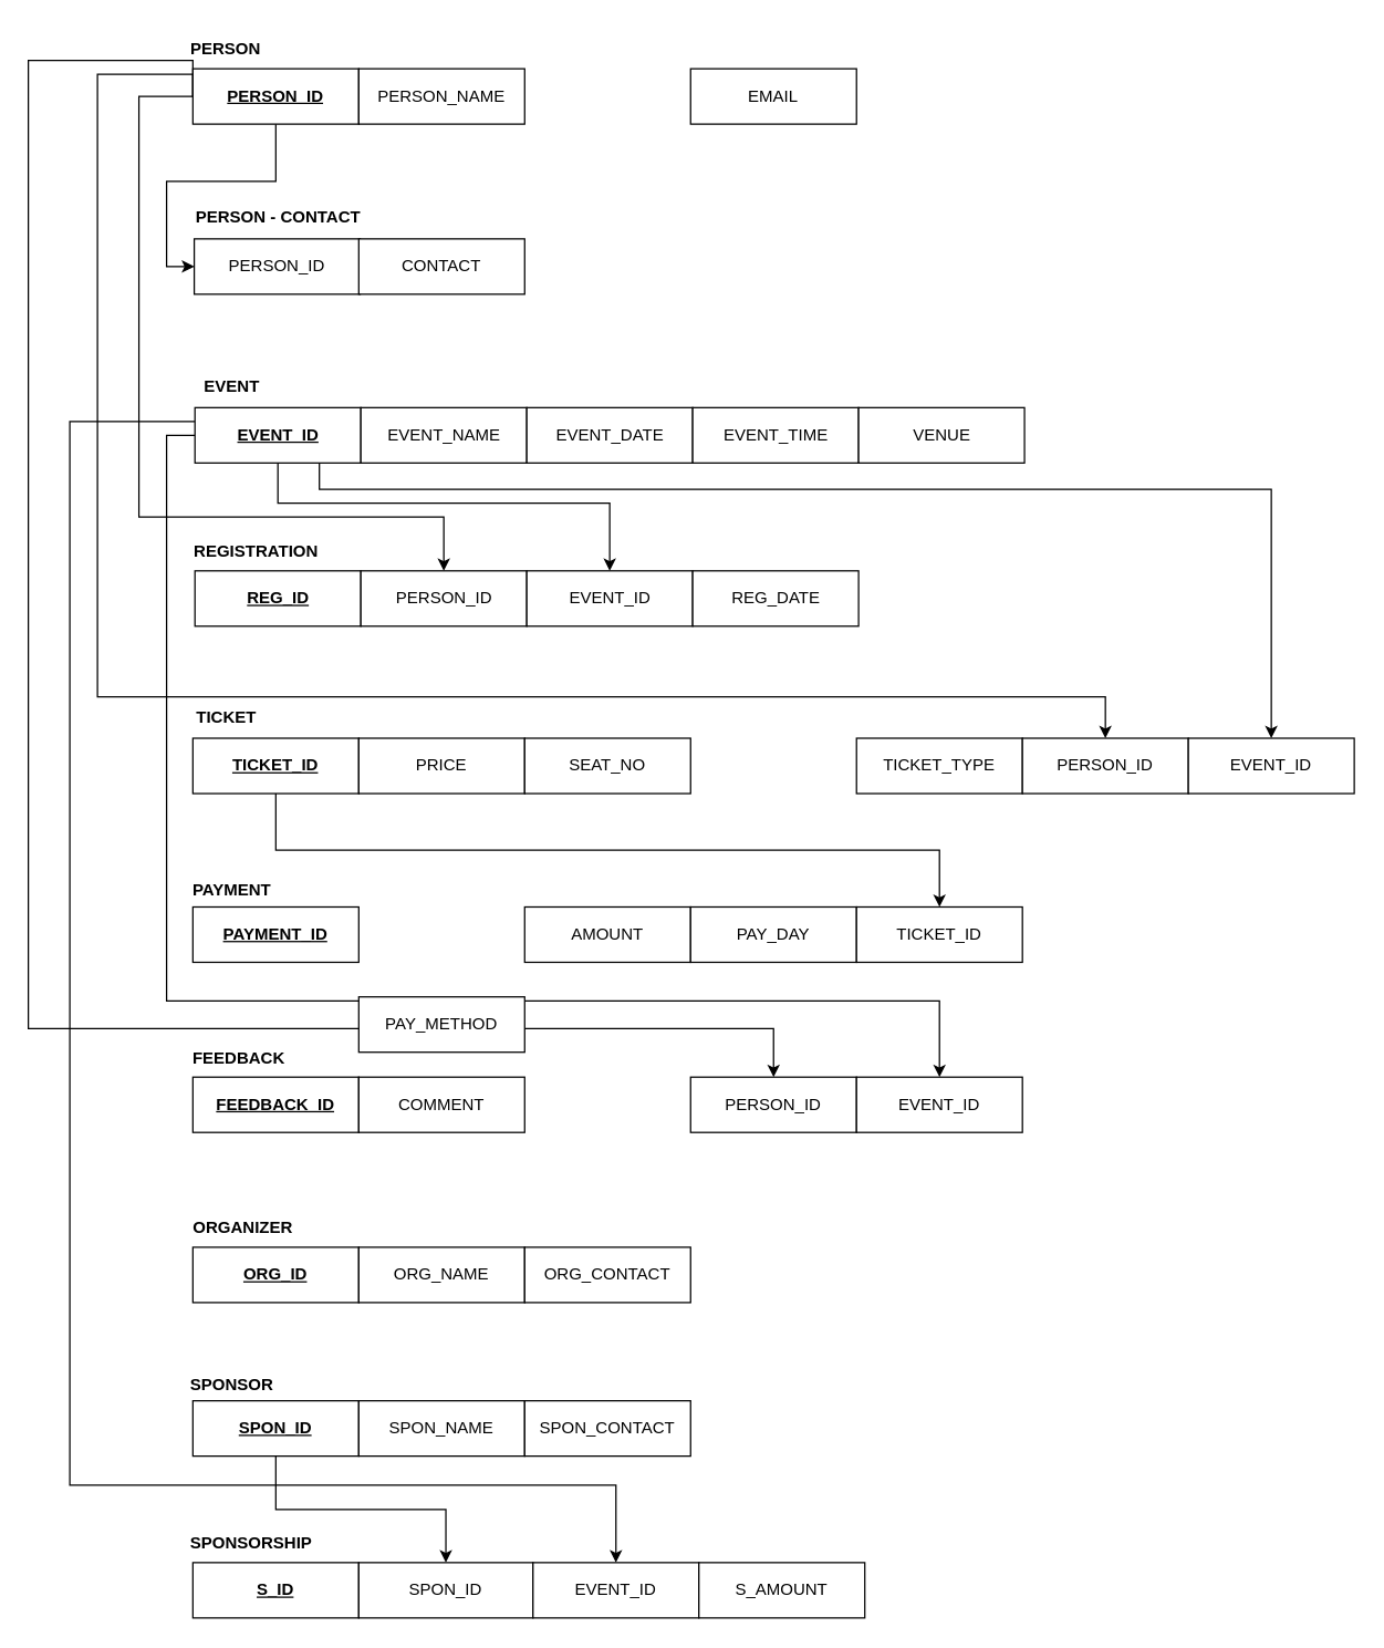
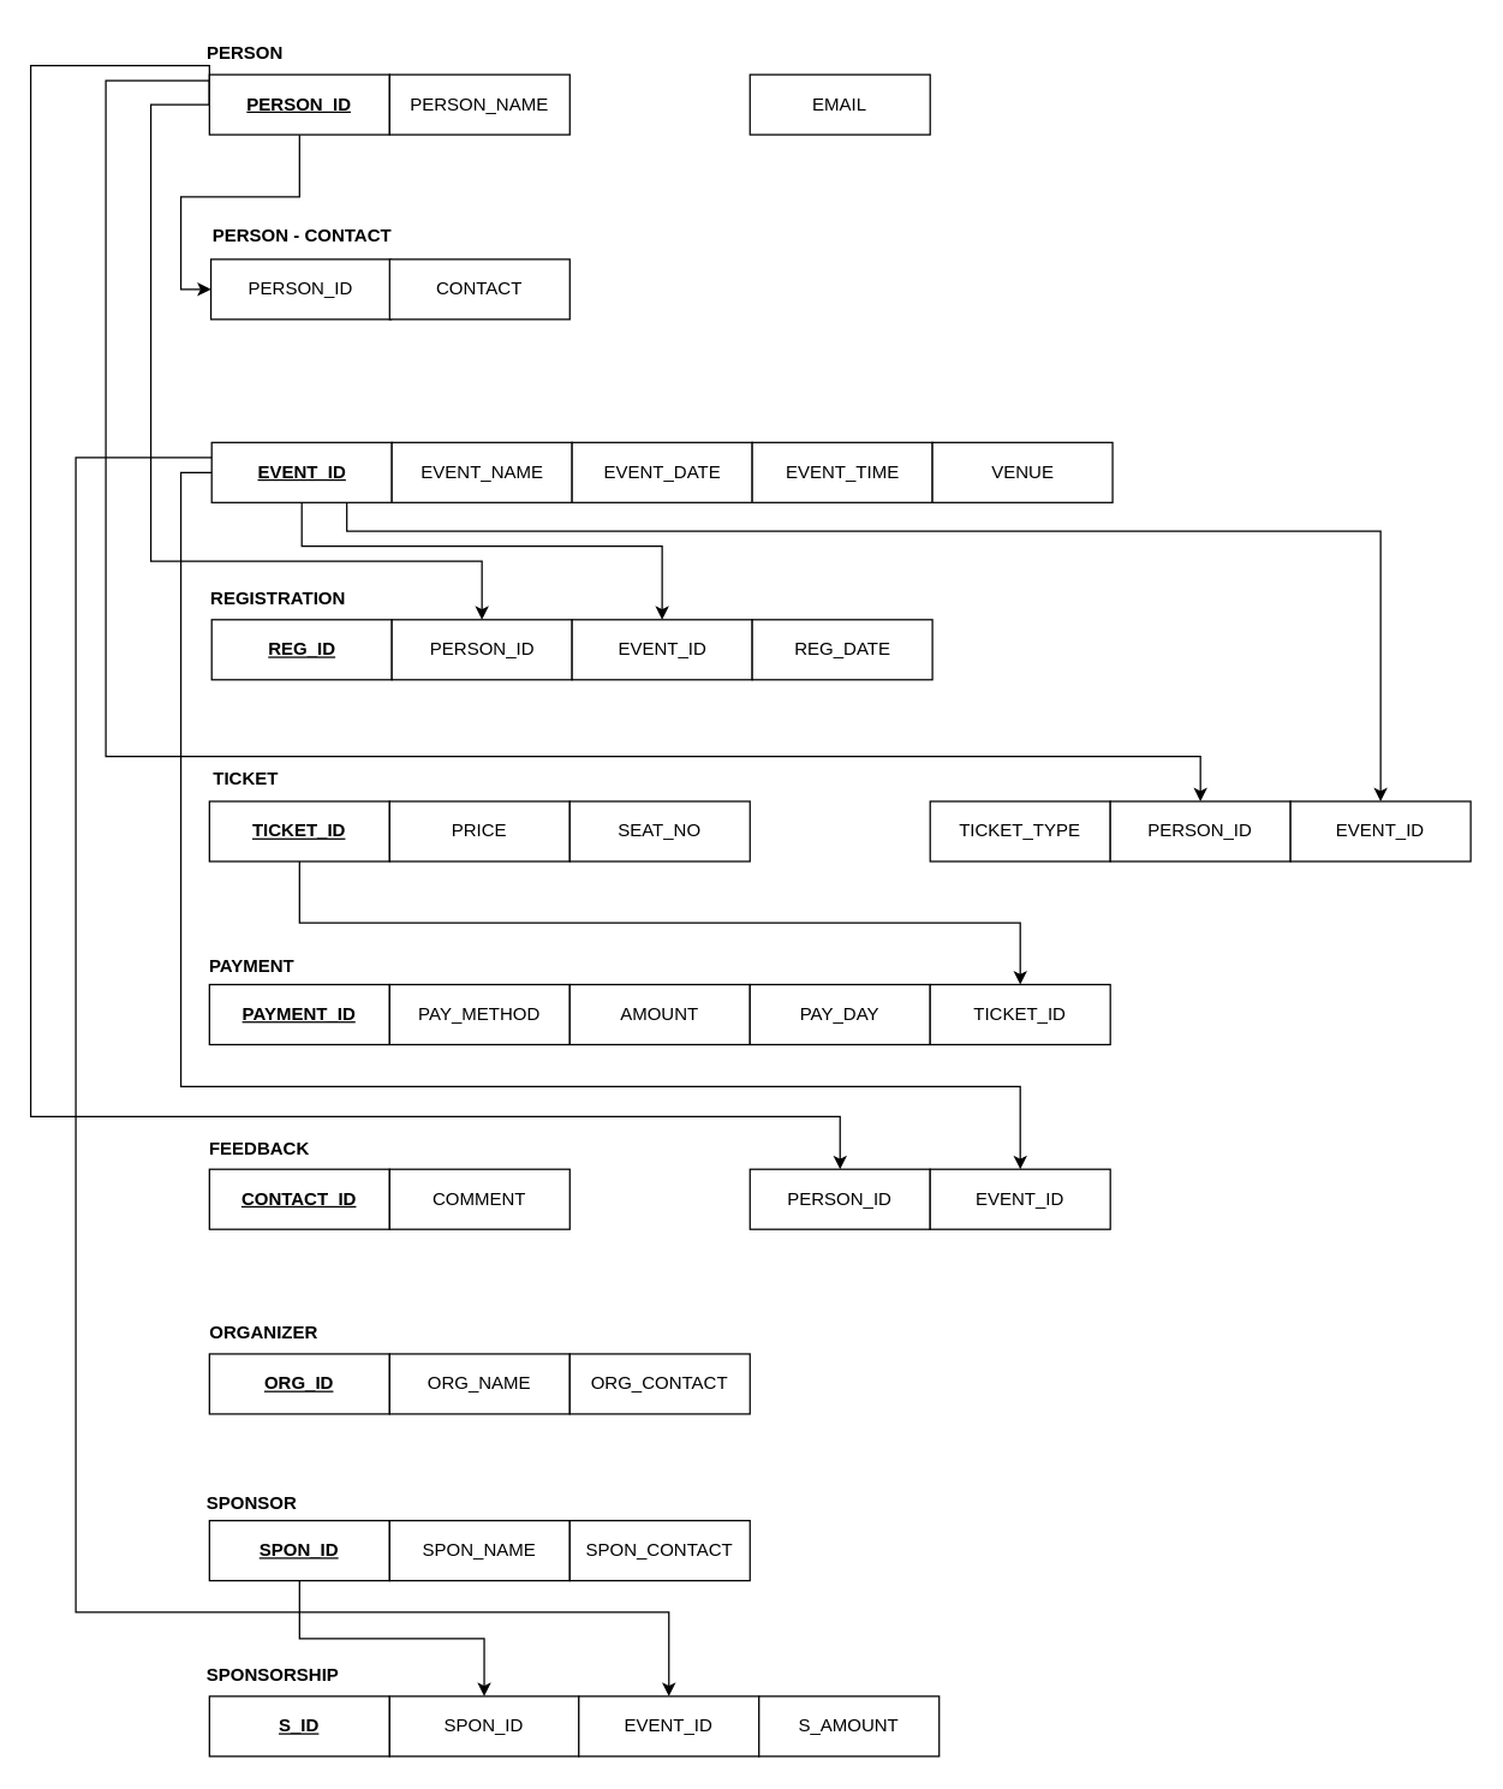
  <mxCell id="0" />
  <mxCell id="1" parent="0" />
  <mxCell id="2" style="edgeStyle=orthogonalEdgeStyle;rounded=0;orthogonalLoop=1;jettySize=auto;html=1;exitX=0.5;exitY=1;exitDx=0;exitDy=0;entryX=0;entryY=0.5;entryDx=0;entryDy=0;" edge="1" parent="1" source="6" target="53"><mxGeometry relative="1" as="geometry" /></mxCell>
  <mxCell id="3" style="edgeStyle=orthogonalEdgeStyle;rounded=0;orthogonalLoop=1;jettySize=auto;html=1;exitX=0;exitY=0.5;exitDx=0;exitDy=0;entryX=0.5;entryY=0;entryDx=0;entryDy=0;" edge="1" parent="1" source="6" target="49"><mxGeometry relative="1" as="geometry"><Array as="points"><mxPoint x="100" y="69" /><mxPoint x="100" y="373" /><mxPoint x="321" y="373" /></Array></mxGeometry></mxCell>
  <mxCell id="4" style="edgeStyle=orthogonalEdgeStyle;rounded=0;orthogonalLoop=1;jettySize=auto;html=1;exitX=0;exitY=0.5;exitDx=0;exitDy=0;" edge="1" parent="1" source="6" target="30"><mxGeometry relative="1" as="geometry"><Array as="points"><mxPoint x="139" y="53" /><mxPoint x="70" y="53" /><mxPoint x="70" y="503" /><mxPoint x="799" y="503" /></Array></mxGeometry></mxCell>
  <mxCell id="5" style="edgeStyle=orthogonalEdgeStyle;rounded=0;orthogonalLoop=1;jettySize=auto;html=1;exitX=0;exitY=0.5;exitDx=0;exitDy=0;" edge="1" parent="1" source="6" target="39"><mxGeometry relative="1" as="geometry"><Array as="points"><mxPoint x="139" y="43" /><mxPoint x="20" y="43" /><mxPoint x="20" y="743" /><mxPoint x="559" y="743" /></Array></mxGeometry></mxCell>
  <mxCell id="6" value="PERSON_ID" style="rounded=0;whiteSpace=wrap;html=1;fontStyle=5" vertex="1" parent="1"><mxGeometry x="139" y="49" width="120" height="40" as="geometry" /></mxCell>
  <mxCell id="7" value="PERSON_NAME" style="rounded=0;whiteSpace=wrap;html=1;" vertex="1" parent="1"><mxGeometry x="259" y="49" width="120" height="40" as="geometry" /></mxCell>
  <mxCell id="8" value="EMAIL" style="rounded=0;whiteSpace=wrap;html=1;" vertex="1" parent="1"><mxGeometry x="499" y="49" width="120" height="40" as="geometry" /></mxCell>
  <mxCell id="9" style="edgeStyle=orthogonalEdgeStyle;rounded=0;orthogonalLoop=1;jettySize=auto;html=1;exitX=0.5;exitY=1;exitDx=0;exitDy=0;entryX=0.5;entryY=0;entryDx=0;entryDy=0;" edge="1" parent="1" source="13" target="50"><mxGeometry relative="1" as="geometry"><Array as="points"><mxPoint x="201" y="363" /><mxPoint x="441" y="363" /></Array></mxGeometry></mxCell>
  <mxCell id="10" style="edgeStyle=orthogonalEdgeStyle;rounded=0;orthogonalLoop=1;jettySize=auto;html=1;exitX=0.75;exitY=1;exitDx=0;exitDy=0;" edge="1" parent="1" source="13" target="31"><mxGeometry relative="1" as="geometry"><Array as="points"><mxPoint x="231" y="353" /><mxPoint x="919" y="353" /></Array></mxGeometry></mxCell>
  <mxCell id="11" style="edgeStyle=orthogonalEdgeStyle;rounded=0;orthogonalLoop=1;jettySize=auto;html=1;exitX=0;exitY=0.5;exitDx=0;exitDy=0;entryX=0.5;entryY=0;entryDx=0;entryDy=0;" edge="1" parent="1" source="13" target="40"><mxGeometry relative="1" as="geometry"><Array as="points"><mxPoint x="120" y="314" /><mxPoint x="120" y="723" /><mxPoint x="679" y="723" /></Array></mxGeometry></mxCell>
  <mxCell id="12" style="edgeStyle=orthogonalEdgeStyle;rounded=0;orthogonalLoop=1;jettySize=auto;html=1;exitX=0;exitY=0.25;exitDx=0;exitDy=0;entryX=0.5;entryY=0;entryDx=0;entryDy=0;" edge="1" parent="1" source="13" target="58"><mxGeometry relative="1" as="geometry"><Array as="points"><mxPoint x="50" y="304" /><mxPoint x="50" y="1073" /><mxPoint x="445" y="1073" /></Array></mxGeometry></mxCell>
  <mxCell id="13" value="EVENT_ID" style="rounded=0;whiteSpace=wrap;html=1;fontStyle=5" vertex="1" parent="1"><mxGeometry x="140.5" y="294" width="120" height="40" as="geometry" /></mxCell>
  <mxCell id="14" value="EVENT_NAME" style="rounded=0;whiteSpace=wrap;html=1;" vertex="1" parent="1"><mxGeometry x="260.5" y="294" width="120" height="40" as="geometry" /></mxCell>
  <mxCell id="15" value="EVENT_DATE" style="rounded=0;whiteSpace=wrap;html=1;" vertex="1" parent="1"><mxGeometry x="380.5" y="294" width="120" height="40" as="geometry" /></mxCell>
  <mxCell id="16" value="EVENT_TIME" style="rounded=0;whiteSpace=wrap;html=1;" vertex="1" parent="1"><mxGeometry x="500.5" y="294" width="120" height="40" as="geometry" /></mxCell>
  <mxCell id="17" value="VENUE" style="rounded=0;whiteSpace=wrap;html=1;" vertex="1" parent="1"><mxGeometry x="620.5" y="294" width="120" height="40" as="geometry" /></mxCell>
  <mxCell id="18" value="ORG_ID" style="rounded=0;whiteSpace=wrap;html=1;fontStyle=5" vertex="1" parent="1"><mxGeometry x="139" y="901" width="120" height="40" as="geometry" /></mxCell>
  <mxCell id="19" value="ORG_NAME" style="rounded=0;whiteSpace=wrap;html=1;" vertex="1" parent="1"><mxGeometry x="259" y="901" width="120" height="40" as="geometry" /></mxCell>
  <mxCell id="20" value="ORG_CONTACT" style="rounded=0;whiteSpace=wrap;html=1;" vertex="1" parent="1"><mxGeometry x="379" y="901" width="120" height="40" as="geometry" /></mxCell>
  <mxCell id="21" style="edgeStyle=orthogonalEdgeStyle;rounded=0;orthogonalLoop=1;jettySize=auto;html=1;exitX=0.5;exitY=1;exitDx=0;exitDy=0;entryX=0.5;entryY=0;entryDx=0;entryDy=0;" edge="1" parent="1" source="22" target="57"><mxGeometry relative="1" as="geometry" /></mxCell>
  <mxCell id="22" value="SPON_ID" style="rounded=0;whiteSpace=wrap;html=1;fontStyle=5" vertex="1" parent="1"><mxGeometry x="139" y="1012" width="120" height="40" as="geometry" /></mxCell>
  <mxCell id="23" value="SPON_NAME" style="rounded=0;whiteSpace=wrap;html=1;" vertex="1" parent="1"><mxGeometry x="259" y="1012" width="120" height="40" as="geometry" /></mxCell>
  <mxCell id="24" value="SPON_CONTACT" style="rounded=0;whiteSpace=wrap;html=1;" vertex="1" parent="1"><mxGeometry x="379" y="1012" width="120" height="40" as="geometry" /></mxCell>
  <mxCell id="25" style="edgeStyle=orthogonalEdgeStyle;rounded=0;orthogonalLoop=1;jettySize=auto;html=1;exitX=0.5;exitY=1;exitDx=0;exitDy=0;" edge="1" parent="1" source="26" target="36"><mxGeometry relative="1" as="geometry" /></mxCell>
  <mxCell id="26" value="TICKET_ID" style="rounded=0;whiteSpace=wrap;html=1;fontStyle=5" vertex="1" parent="1"><mxGeometry x="139" y="533" width="120" height="40" as="geometry" /></mxCell>
  <mxCell id="27" value="PRICE" style="rounded=0;whiteSpace=wrap;html=1;" vertex="1" parent="1"><mxGeometry x="259" y="533" width="120" height="40" as="geometry" /></mxCell>
  <mxCell id="28" value="SEAT_NO" style="rounded=0;whiteSpace=wrap;html=1;" vertex="1" parent="1"><mxGeometry x="379" y="533" width="120" height="40" as="geometry" /></mxCell>
  <mxCell id="29" value="TICKET_TYPE" style="rounded=0;whiteSpace=wrap;html=1;" vertex="1" parent="1"><mxGeometry x="619" y="533" width="120" height="40" as="geometry" /></mxCell>
  <mxCell id="30" value="PERSON_ID" style="rounded=0;whiteSpace=wrap;html=1;" vertex="1" parent="1"><mxGeometry x="739" y="533" width="120" height="40" as="geometry" /></mxCell>
  <mxCell id="31" value="EVENT_ID" style="rounded=0;whiteSpace=wrap;html=1;" vertex="1" parent="1"><mxGeometry x="859" y="533" width="120" height="40" as="geometry" /></mxCell>
  <mxCell id="32" value="PAYMENT_ID" style="rounded=0;whiteSpace=wrap;html=1;fontStyle=5" vertex="1" parent="1"><mxGeometry x="139" y="655" width="120" height="40" as="geometry" /></mxCell>
- <mxCell id="33" value="PAY_METHOD" style="rounded=0;whiteSpace=wrap;html=1;" vertex="1" parent="1"><mxGeometry x="259" y="720" width="120" height="40" as="geometry" /></mxCell>
+ <mxCell id="33" value="PAY_METHOD" style="rounded=0;whiteSpace=wrap;html=1;" vertex="1" parent="1"><mxGeometry x="259" y="655" width="120" height="40" as="geometry" /></mxCell>
  <mxCell id="34" value="AMOUNT" style="rounded=0;whiteSpace=wrap;html=1;" vertex="1" parent="1"><mxGeometry x="379" y="655" width="120" height="40" as="geometry" /></mxCell>
  <mxCell id="35" value="PAY_DAY" style="rounded=0;whiteSpace=wrap;html=1;" vertex="1" parent="1"><mxGeometry x="499" y="655" width="120" height="40" as="geometry" /></mxCell>
  <mxCell id="36" value="TICKET_ID" style="rounded=0;whiteSpace=wrap;html=1;" vertex="1" parent="1"><mxGeometry x="619" y="655" width="120" height="40" as="geometry" /></mxCell>
- <mxCell id="37" value="FEEDBACK_ID" style="rounded=0;whiteSpace=wrap;html=1;fontStyle=5" vertex="1" parent="1"><mxGeometry x="139" y="778" width="120" height="40" as="geometry" /></mxCell>
+ <mxCell id="37" value="CONTACT_ID" style="rounded=0;whiteSpace=wrap;html=1;fontStyle=5" vertex="1" parent="1"><mxGeometry x="139" y="778" width="120" height="40" as="geometry" /></mxCell>
  <mxCell id="38" value="COMMENT" style="rounded=0;whiteSpace=wrap;html=1;" vertex="1" parent="1"><mxGeometry x="259" y="778" width="120" height="40" as="geometry" /></mxCell>
  <mxCell id="39" value="PERSON_ID" style="rounded=0;whiteSpace=wrap;html=1;" vertex="1" parent="1"><mxGeometry x="499" y="778" width="120" height="40" as="geometry" /></mxCell>
  <mxCell id="40" value="EVENT_ID" style="rounded=0;whiteSpace=wrap;html=1;" vertex="1" parent="1"><mxGeometry x="619" y="778" width="120" height="40" as="geometry" /></mxCell>
  <mxCell id="41" value="PERSON" style="text;html=1;align=center;verticalAlign=middle;whiteSpace=wrap;rounded=0;fontStyle=1" vertex="1" parent="1"><mxGeometry x="133" y="20" width="60" height="30" as="geometry" /></mxCell>
  <mxCell id="42" value="TICKET" style="text;html=1;align=center;verticalAlign=middle;whiteSpace=wrap;rounded=0;fontStyle=1" vertex="1" parent="1"><mxGeometry x="87.5" y="503" width="151" height="30" as="geometry" /></mxCell>
  <mxCell id="43" value="PAYMENT" style="text;html=1;align=center;verticalAlign=middle;whiteSpace=wrap;rounded=0;fontStyle=1" vertex="1" parent="1"><mxGeometry x="92" y="628" width="151" height="30" as="geometry" /></mxCell>
  <mxCell id="44" value="FEEDBACK" style="text;html=1;align=center;verticalAlign=middle;whiteSpace=wrap;rounded=0;fontStyle=1" vertex="1" parent="1"><mxGeometry x="97" y="750" width="151" height="30" as="geometry" /></mxCell>
  <mxCell id="45" value="ORGANIZER" style="text;html=1;align=center;verticalAlign=middle;whiteSpace=wrap;rounded=0;fontStyle=1" vertex="1" parent="1"><mxGeometry x="100" y="872" width="151" height="30" as="geometry" /></mxCell>
  <mxCell id="46" value="SPONSOR" style="text;html=1;align=center;verticalAlign=middle;whiteSpace=wrap;rounded=0;fontStyle=1" vertex="1" parent="1"><mxGeometry x="92" y="986" width="151" height="30" as="geometry" /></mxCell>
- <mxCell id="47" value="EVENT" style="text;html=1;align=center;verticalAlign=middle;whiteSpace=wrap;rounded=0;fontStyle=1" vertex="1" parent="1"><mxGeometry x="92" y="264" width="151" height="30" as="geometry" /></mxCell>
  <mxCell id="48" value="REG_ID" style="rounded=0;whiteSpace=wrap;html=1;fontStyle=5" vertex="1" parent="1"><mxGeometry x="140.5" y="412" width="120" height="40" as="geometry" /></mxCell>
  <mxCell id="49" value="PERSON_ID" style="rounded=0;whiteSpace=wrap;html=1;" vertex="1" parent="1"><mxGeometry x="260.5" y="412" width="120" height="40" as="geometry" /></mxCell>
  <mxCell id="50" value="EVENT_ID" style="rounded=0;whiteSpace=wrap;html=1;" vertex="1" parent="1"><mxGeometry x="380.5" y="412" width="120" height="40" as="geometry" /></mxCell>
  <mxCell id="51" value="REG_DATE" style="rounded=0;whiteSpace=wrap;html=1;" vertex="1" parent="1"><mxGeometry x="500.5" y="412" width="120" height="40" as="geometry" /></mxCell>
  <mxCell id="52" value="REGISTRATION" style="text;html=1;align=center;verticalAlign=middle;whiteSpace=wrap;rounded=0;fontStyle=1" vertex="1" parent="1"><mxGeometry x="154.5" y="383" width="60" height="30" as="geometry" /></mxCell>
  <mxCell id="53" value="PERSON_ID" style="rounded=0;whiteSpace=wrap;html=1;" vertex="1" parent="1"><mxGeometry x="140" y="172" width="120" height="40" as="geometry" /></mxCell>
  <mxCell id="54" value="CONTACT" style="rounded=0;whiteSpace=wrap;html=1;" vertex="1" parent="1"><mxGeometry x="259" y="172" width="120" height="40" as="geometry" /></mxCell>
  <mxCell id="55" value="PERSON - CONTACT" style="text;html=1;align=center;verticalAlign=middle;whiteSpace=wrap;rounded=0;fontStyle=1" vertex="1" parent="1"><mxGeometry x="125.5" y="142" width="150" height="30" as="geometry" /></mxCell>
  <mxCell id="56" value="S_ID" style="rounded=0;whiteSpace=wrap;html=1;fontStyle=5" vertex="1" parent="1"><mxGeometry x="139" y="1129" width="120" height="40" as="geometry" /></mxCell>
  <mxCell id="57" value="SPON_ID" style="rounded=0;whiteSpace=wrap;html=1;" vertex="1" parent="1"><mxGeometry x="259" y="1129" width="126" height="40" as="geometry" /></mxCell>
  <mxCell id="58" value="EVENT_ID" style="rounded=0;whiteSpace=wrap;html=1;" vertex="1" parent="1"><mxGeometry x="385" y="1129" width="120" height="40" as="geometry" /></mxCell>
  <mxCell id="59" value="S_AMOUNT" style="rounded=0;whiteSpace=wrap;html=1;" vertex="1" parent="1"><mxGeometry x="505" y="1129" width="120" height="40" as="geometry" /></mxCell>
  <mxCell id="60" value="SPONSORSHIP" style="text;html=1;align=center;verticalAlign=middle;whiteSpace=wrap;rounded=0;fontStyle=1" vertex="1" parent="1"><mxGeometry x="106" y="1100" width="151" height="30" as="geometry" /></mxCell>
